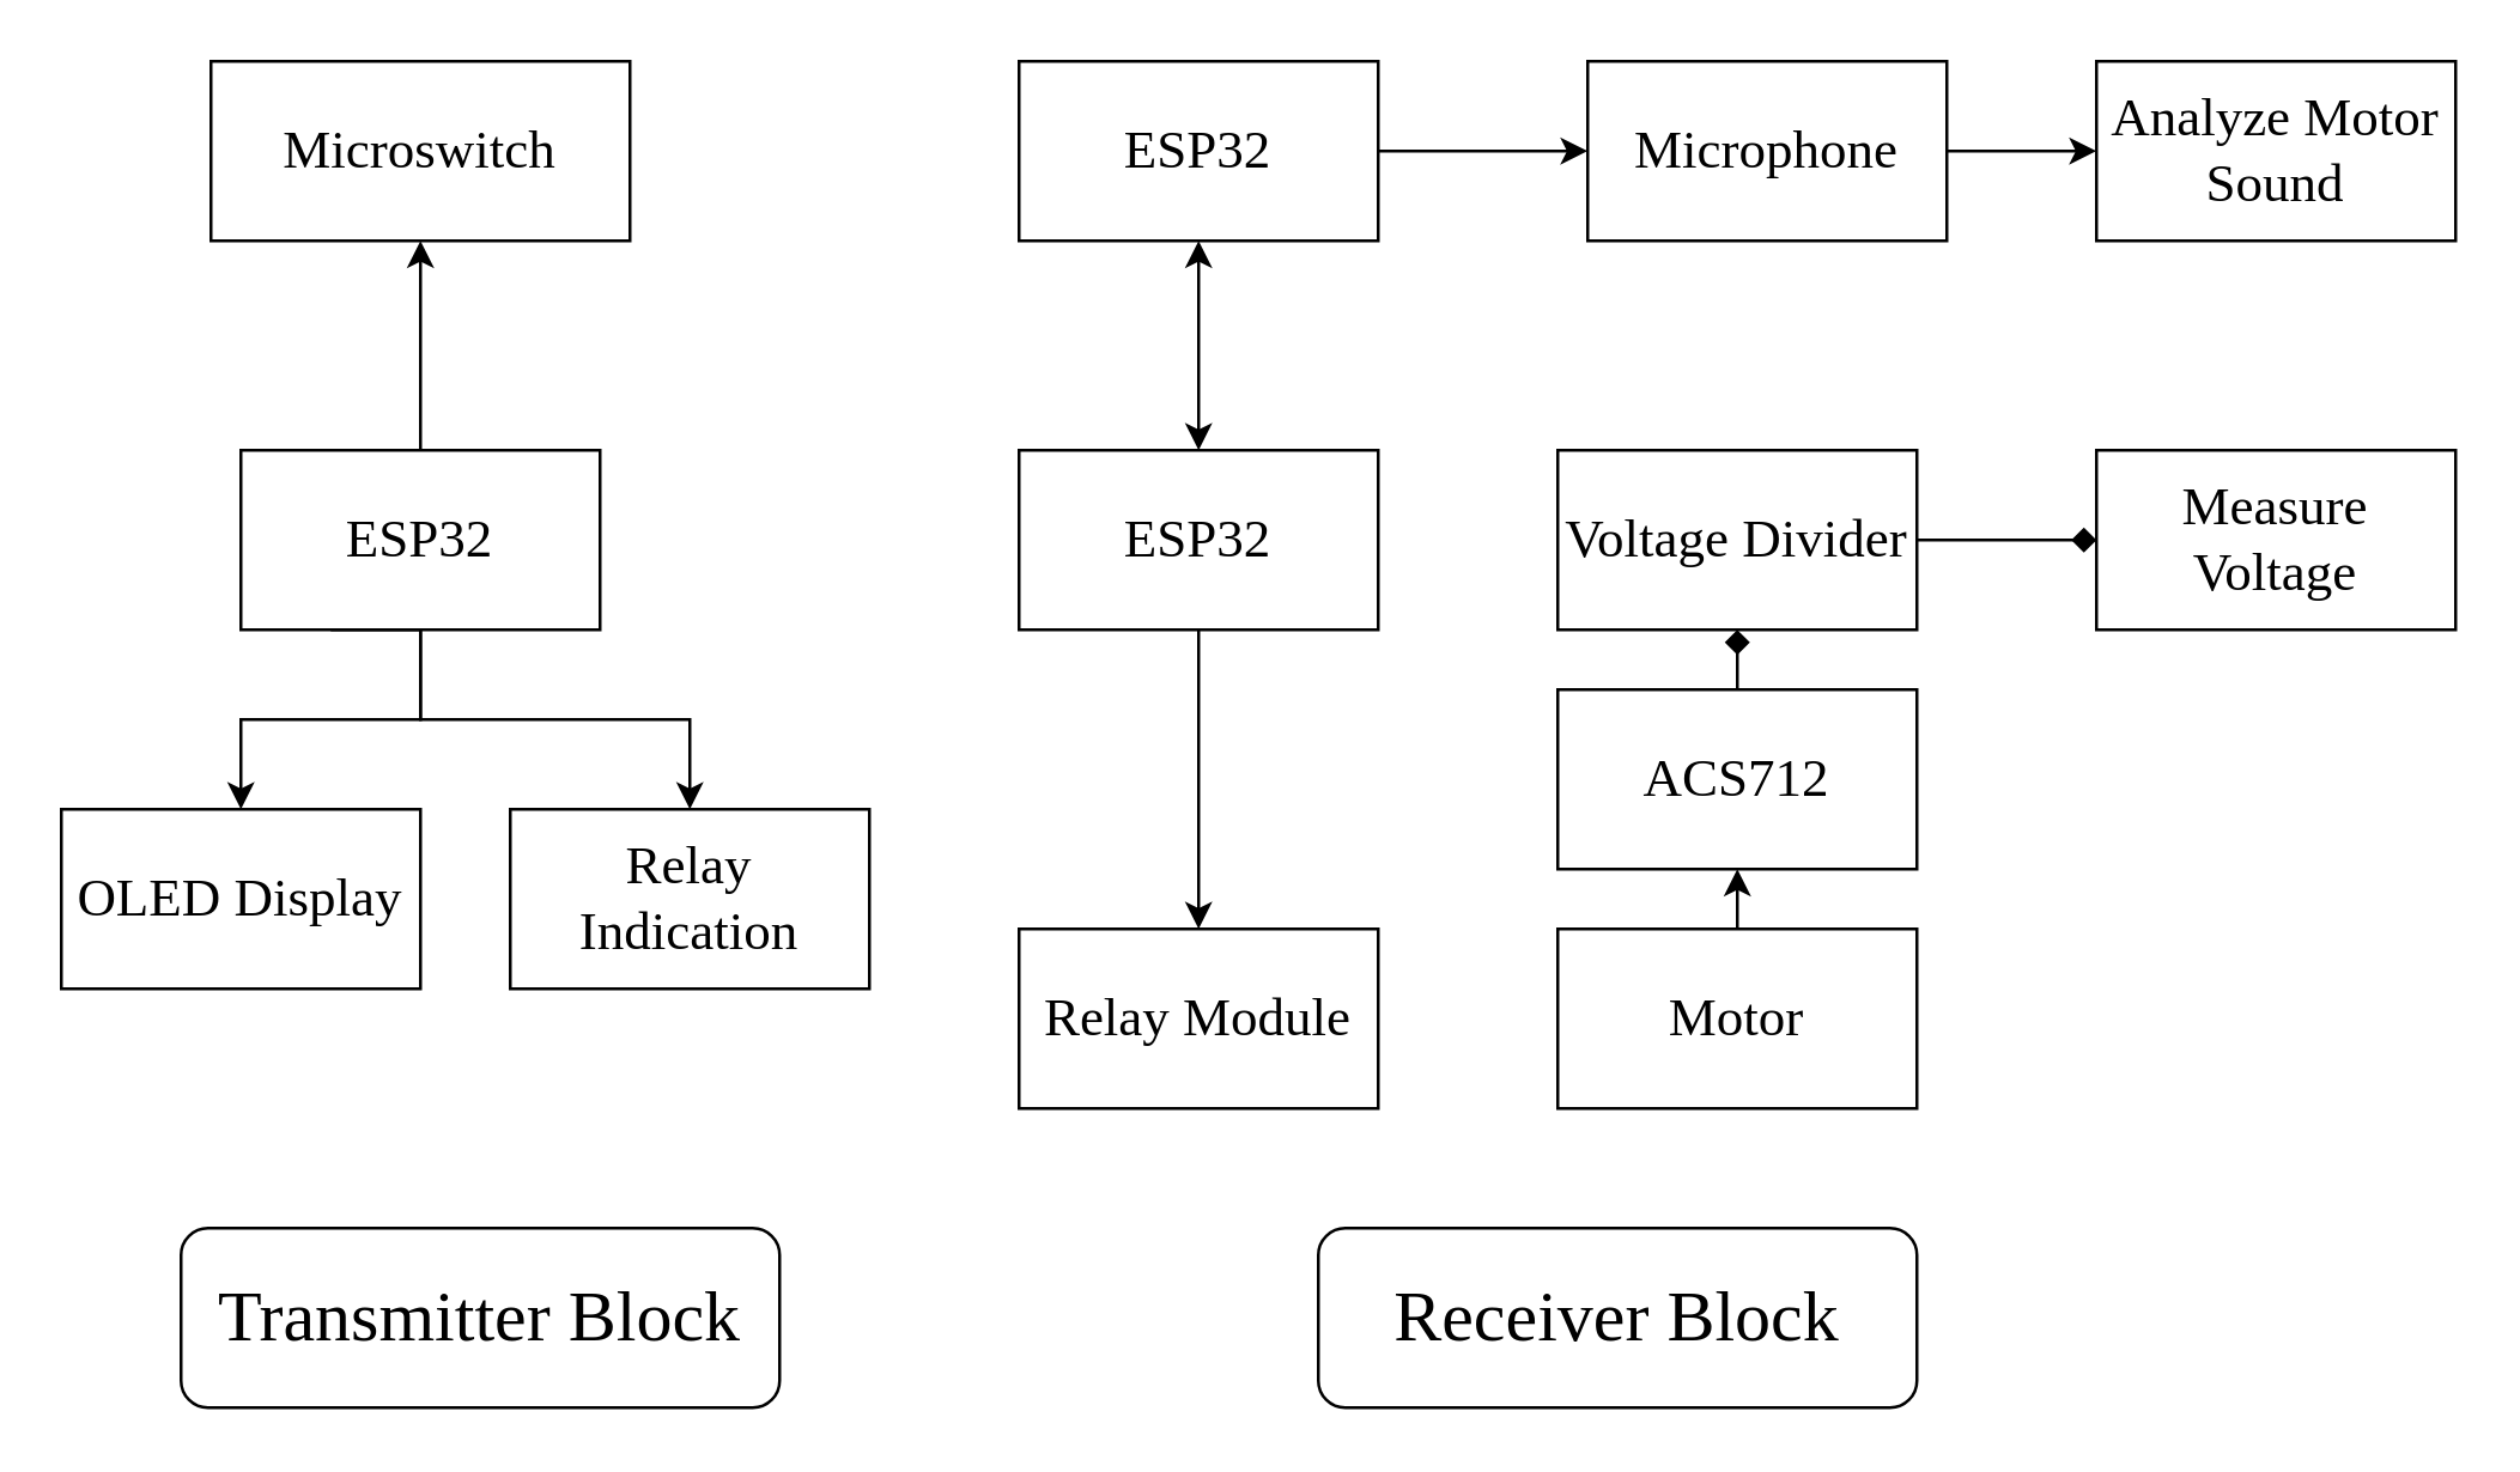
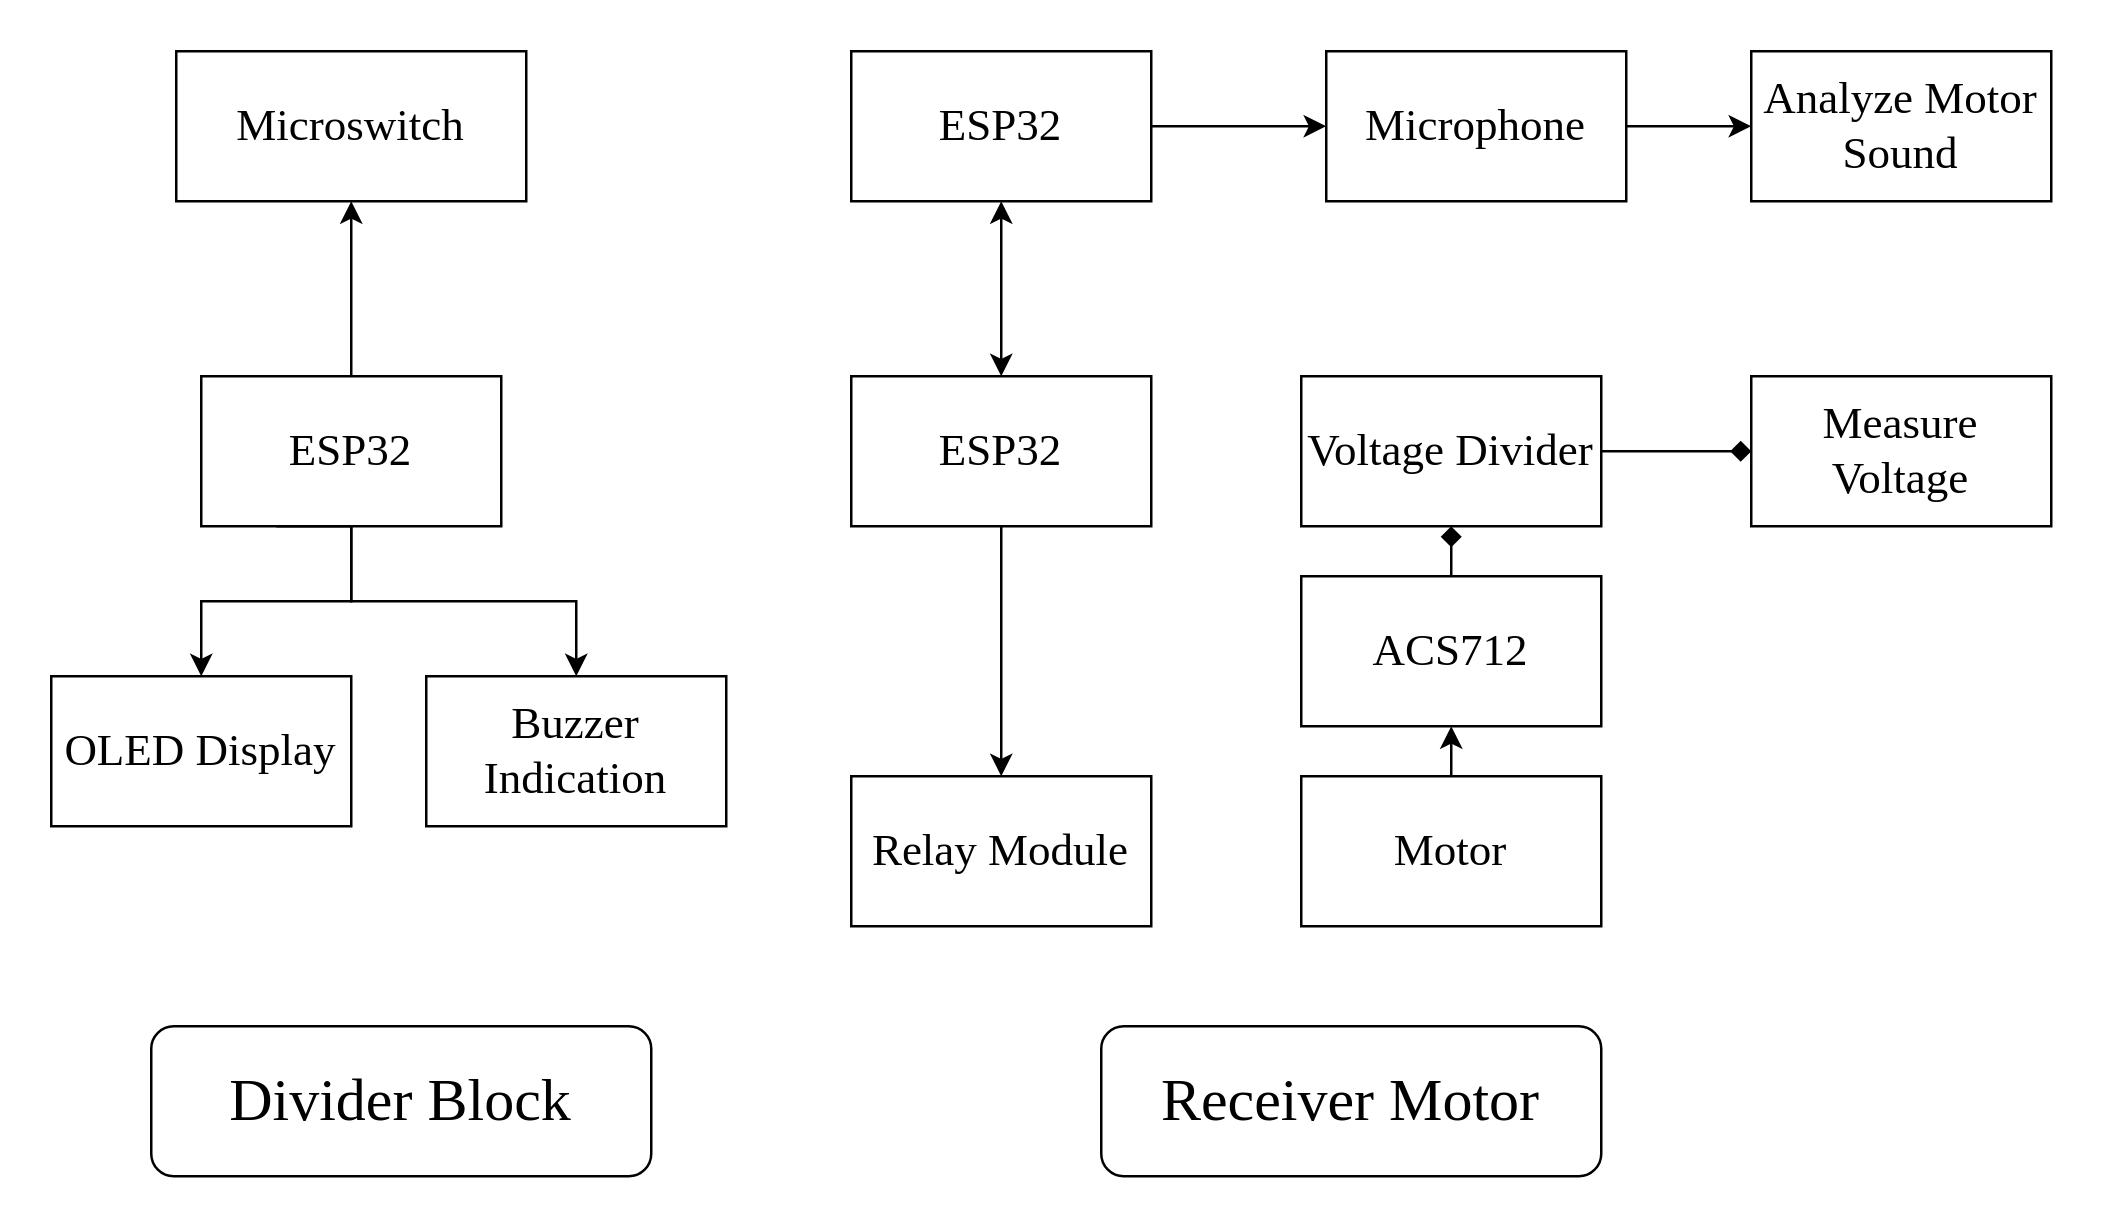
  <mxCell id="0" />
  <mxCell id="1" parent="0" />
  <mxCell id="2" value="&lt;font style=&quot;font-size: 18px;&quot; face=&quot;Times New Roman&quot;&gt;Microswitch&lt;/font&gt;" style="rounded=0;whiteSpace=wrap;html=1;" parent="1" vertex="1"><mxGeometry x="70" y="20" width="140" height="60" as="geometry" /></mxCell>
  <mxCell id="3" value="&lt;font style=&quot;font-size: 18px;&quot; face=&quot;Times New Roman&quot;&gt;Relay Module&lt;/font&gt;" style="rounded=0;whiteSpace=wrap;html=1;" parent="1" vertex="1"><mxGeometry x="340" y="310" width="120" height="60" as="geometry" /></mxCell>
  <mxCell id="4" style="edgeStyle=orthogonalEdgeStyle;rounded=0;orthogonalLoop=1;jettySize=auto;html=1;exitX=0.5;exitY=0;exitDx=0;exitDy=0;" parent="1" source="7" target="2" edge="1"><mxGeometry relative="1" as="geometry"><Array as="points" /></mxGeometry></mxCell>
  <mxCell id="5" style="edgeStyle=orthogonalEdgeStyle;rounded=0;orthogonalLoop=1;jettySize=auto;html=1;exitX=0.25;exitY=1;exitDx=0;exitDy=0;entryX=0.5;entryY=0;entryDx=0;entryDy=0;" edge="1" parent="1" source="7" target="23"><mxGeometry relative="1" as="geometry"><Array as="points"><mxPoint x="140" y="210" /><mxPoint x="140" y="240" /><mxPoint x="80" y="240" /></Array></mxGeometry></mxCell>
  <mxCell id="6" style="edgeStyle=orthogonalEdgeStyle;rounded=0;orthogonalLoop=1;jettySize=auto;html=1;exitX=0.5;exitY=1;exitDx=0;exitDy=0;entryX=0.5;entryY=0;entryDx=0;entryDy=0;" edge="1" parent="1" source="7" target="24"><mxGeometry relative="1" as="geometry" /></mxCell>
  <mxCell id="7" value="&lt;font style=&quot;font-size: 18px;&quot; face=&quot;Times New Roman&quot;&gt;ESP32&lt;/font&gt;" style="rounded=0;whiteSpace=wrap;html=1;" parent="1" vertex="1"><mxGeometry x="80" y="150" width="120" height="60" as="geometry" /></mxCell>
  <mxCell id="8" style="edgeStyle=orthogonalEdgeStyle;rounded=0;orthogonalLoop=1;jettySize=auto;html=1;exitX=1;exitY=0.5;exitDx=0;exitDy=0;entryX=0;entryY=0.5;entryDx=0;entryDy=0;" edge="1" parent="1" source="9" target="10"><mxGeometry relative="1" as="geometry" /></mxCell>
  <mxCell id="9" value="&lt;font style=&quot;font-size: 18px;&quot; face=&quot;Times New Roman&quot;&gt;Microphone&lt;/font&gt;" style="rounded=0;whiteSpace=wrap;html=1;" parent="1" vertex="1"><mxGeometry x="530" y="20" width="120" height="60" as="geometry" /></mxCell>
  <mxCell id="10" value="&lt;font style=&quot;font-size: 18px;&quot; face=&quot;Times New Roman&quot;&gt;Analyze Motor Sound&lt;/font&gt;" style="rounded=0;whiteSpace=wrap;html=1;" parent="1" vertex="1"><mxGeometry x="700" y="20" width="120" height="60" as="geometry" /></mxCell>
  <mxCell id="11" style="edgeStyle=orthogonalEdgeStyle;rounded=0;orthogonalLoop=1;jettySize=auto;html=1;exitX=0.5;exitY=0;exitDx=0;exitDy=0;entryX=0.5;entryY=1;entryDx=0;entryDy=0;" edge="1" parent="1" source="12" target="26"><mxGeometry relative="1" as="geometry" /></mxCell>
  <mxCell id="12" value="&lt;font style=&quot;font-size: 18px;&quot; face=&quot;Times New Roman&quot;&gt;Motor&lt;/font&gt;" style="rounded=0;whiteSpace=wrap;html=1;" parent="1" vertex="1"><mxGeometry x="520" y="310" width="120" height="60" as="geometry" /></mxCell>
  <mxCell id="13" value="&lt;font style=&quot;font-size: 18px;&quot; face=&quot;Times New Roman&quot;&gt;Measure Voltage&lt;/font&gt;" style="rounded=0;whiteSpace=wrap;html=1;" parent="1" vertex="1"><mxGeometry x="700" y="150" width="120" height="60" as="geometry" /></mxCell>
  <mxCell id="14" style="edgeStyle=orthogonalEdgeStyle;rounded=0;orthogonalLoop=1;jettySize=auto;html=1;exitX=0.5;exitY=1;exitDx=0;exitDy=0;entryX=0.5;entryY=0;entryDx=0;entryDy=0;" parent="1" source="15" target="3" edge="1"><mxGeometry relative="1" as="geometry" /></mxCell>
  <mxCell id="15" value="&lt;font style=&quot;font-size: 18px;&quot; face=&quot;Times New Roman&quot;&gt;ESP32&lt;/font&gt;" style="rounded=0;whiteSpace=wrap;html=1;" parent="1" vertex="1"><mxGeometry x="340" y="150" width="120" height="60" as="geometry" /></mxCell>
  <mxCell id="16" style="edgeStyle=orthogonalEdgeStyle;rounded=0;orthogonalLoop=1;jettySize=auto;html=1;exitX=1;exitY=0.5;exitDx=0;exitDy=0;endArrow=diamond;" parent="1" source="17" target="13" edge="1"><mxGeometry relative="1" as="geometry" /></mxCell>
  <mxCell id="17" value="&lt;font style=&quot;font-size: 18px;&quot; face=&quot;Times New Roman&quot;&gt;Voltage Divider&lt;/font&gt;" style="rounded=0;whiteSpace=wrap;html=1;" parent="1" vertex="1"><mxGeometry x="520" y="150" width="120" height="60" as="geometry" /></mxCell>
- <mxCell id="18" value="&lt;font face=&quot;Times New Roman&quot; style=&quot;font-size: 24px;&quot;&gt;Transmitter Block&lt;/font&gt;" style="rounded=1;whiteSpace=wrap;html=1;" parent="1" vertex="1"><mxGeometry x="60" y="410" width="200" height="60" as="geometry" /></mxCell>
- <mxCell id="19" value="&lt;font style=&quot;font-size: 24px;&quot; face=&quot;Times New Roman&quot;&gt;Receiver Block&lt;/font&gt;" style="rounded=1;whiteSpace=wrap;html=1;" parent="1" vertex="1"><mxGeometry x="440" y="410" width="200" height="60" as="geometry" /></mxCell>
+ <mxCell id="18" value="&lt;font face=&quot;Times New Roman&quot; style=&quot;font-size: 24px;&quot;&gt;Divider Block&lt;/font&gt;" style="rounded=1;whiteSpace=wrap;html=1;" parent="1" vertex="1"><mxGeometry x="60" y="410" width="200" height="60" as="geometry" /></mxCell>
+ <mxCell id="19" value="&lt;font style=&quot;font-size: 24px;&quot; face=&quot;Times New Roman&quot;&gt;Receiver Motor&lt;/font&gt;" style="rounded=1;whiteSpace=wrap;html=1;" parent="1" vertex="1"><mxGeometry x="440" y="410" width="200" height="60" as="geometry" /></mxCell>
  <mxCell id="20" style="edgeStyle=orthogonalEdgeStyle;rounded=0;orthogonalLoop=1;jettySize=auto;html=1;exitX=1;exitY=0.5;exitDx=0;exitDy=0;" edge="1" parent="1" source="21" target="9"><mxGeometry relative="1" as="geometry" /></mxCell>
  <mxCell id="21" value="&lt;font style=&quot;font-size: 18px;&quot; face=&quot;Times New Roman&quot;&gt;ESP32&lt;/font&gt;" style="rounded=0;whiteSpace=wrap;html=1;" vertex="1" parent="1"><mxGeometry x="340" y="20" width="120" height="60" as="geometry" /></mxCell>
  <mxCell id="22" value="" style="endArrow=classic;startArrow=classic;html=1;rounded=0;entryX=0.5;entryY=1;entryDx=0;entryDy=0;exitX=0.5;exitY=0;exitDx=0;exitDy=0;" edge="1" parent="1" source="15" target="21"><mxGeometry width="50" height="50" relative="1" as="geometry"><mxPoint x="490" y="210" as="sourcePoint" /><mxPoint x="540" y="160" as="targetPoint" /><Array as="points" /></mxGeometry></mxCell>
  <mxCell id="23" value="&lt;font style=&quot;font-size: 18px;&quot; face=&quot;Times New Roman&quot;&gt;OLED Display&lt;/font&gt;" style="rounded=0;whiteSpace=wrap;html=1;" vertex="1" parent="1"><mxGeometry x="20" y="270" width="120" height="60" as="geometry" /></mxCell>
- <mxCell id="24" value="&lt;font style=&quot;font-size: 18px;&quot; face=&quot;Times New Roman&quot;&gt;Relay Indication&lt;/font&gt;" style="rounded=0;whiteSpace=wrap;html=1;" vertex="1" parent="1"><mxGeometry x="170" y="270" width="120" height="60" as="geometry" /></mxCell>
+ <mxCell id="24" value="&lt;font style=&quot;font-size: 18px;&quot; face=&quot;Times New Roman&quot;&gt;Buzzer Indication&lt;/font&gt;" style="rounded=0;whiteSpace=wrap;html=1;" vertex="1" parent="1"><mxGeometry x="170" y="270" width="120" height="60" as="geometry" /></mxCell>
  <mxCell id="25" style="edgeStyle=orthogonalEdgeStyle;rounded=0;orthogonalLoop=1;jettySize=auto;html=1;exitX=0.5;exitY=0;exitDx=0;exitDy=0;entryX=0.5;entryY=1;entryDx=0;entryDy=0;endArrow=diamond;" edge="1" parent="1" source="26" target="17"><mxGeometry relative="1" as="geometry" /></mxCell>
  <mxCell id="26" value="&lt;font style=&quot;font-size: 18px;&quot; face=&quot;Times New Roman&quot;&gt;ACS712&lt;/font&gt;" style="rounded=0;whiteSpace=wrap;html=1;" vertex="1" parent="1"><mxGeometry x="520" y="230" width="120" height="60" as="geometry" /></mxCell>
